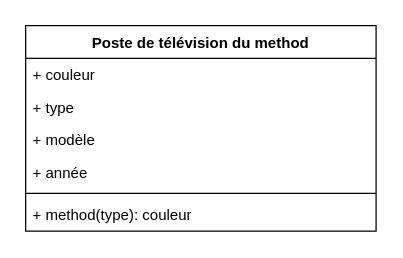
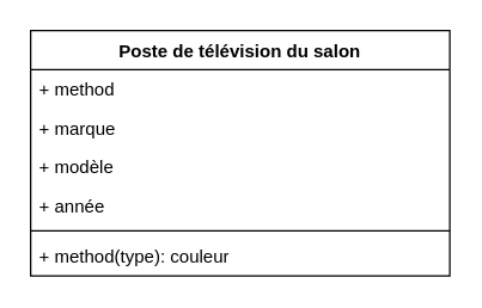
  <mxCell id="0" />
  <mxCell id="1" parent="0" />
- <mxCell id="2" value="Poste de télévision du method" style="swimlane;fontStyle=1;align=center;verticalAlign=top;childLayout=stackLayout;horizontal=1;startSize=26;horizontalStack=0;resizeParent=1;resizeParentMax=0;resizeLast=0;collapsible=1;marginBottom=0;whiteSpace=wrap;html=1;" vertex="1" parent="1"><mxGeometry x="20" y="20" width="280" height="164" as="geometry" /></mxCell>
- <mxCell id="3" value="+ couleur&lt;table&gt;&lt;tbody&gt;&lt;tr&gt;&lt;td&gt;&lt;br&gt;&lt;/td&gt;&lt;td&gt;&lt;br&gt;&lt;/td&gt;&lt;td&gt;&lt;br&gt;&lt;/td&gt;&lt;td&gt;&lt;br&gt;&lt;/td&gt;&lt;td&gt;&lt;br&gt;&lt;/td&gt;&lt;td&gt;&lt;br&gt;&lt;/td&gt;&lt;/tr&gt;&lt;tr&gt;&lt;td&gt;&lt;br&gt;&lt;/td&gt;&lt;td&gt;&lt;br&gt;&lt;/td&gt;&lt;td&gt;&lt;br&gt;&lt;/td&gt;&lt;td&gt;&lt;br&gt;&lt;/td&gt;&lt;td&gt;&lt;br&gt;&lt;/td&gt;&lt;td&gt;&lt;br&gt;&lt;/td&gt;&lt;/tr&gt;&lt;/tbody&gt;&lt;/table&gt;" style="text;strokeColor=none;fillColor=none;align=left;verticalAlign=top;spacingLeft=4;spacingRight=4;overflow=hidden;rotatable=0;points=[[0,0.5],[1,0.5]];portConstraint=eastwest;whiteSpace=wrap;html=1;" vertex="1" parent="2"><mxGeometry y="26" width="280" height="26" as="geometry" /></mxCell>
- <mxCell id="4" value="+ type" style="text;strokeColor=none;fillColor=none;align=left;verticalAlign=top;spacingLeft=4;spacingRight=4;overflow=hidden;rotatable=0;points=[[0,0.5],[1,0.5]];portConstraint=eastwest;whiteSpace=wrap;html=1;" vertex="1" parent="2"><mxGeometry y="52" width="280" height="26" as="geometry" /></mxCell>
+ <mxCell id="2" value="Poste de télévision du salon" style="swimlane;fontStyle=1;align=center;verticalAlign=top;childLayout=stackLayout;horizontal=1;startSize=26;horizontalStack=0;resizeParent=1;resizeParentMax=0;resizeLast=0;collapsible=1;marginBottom=0;whiteSpace=wrap;html=1;" vertex="1" parent="1"><mxGeometry x="20" y="20" width="280" height="164" as="geometry" /></mxCell>
+ <mxCell id="3" value="+ method&lt;table&gt;&lt;tbody&gt;&lt;tr&gt;&lt;td&gt;&lt;br&gt;&lt;/td&gt;&lt;td&gt;&lt;br&gt;&lt;/td&gt;&lt;td&gt;&lt;br&gt;&lt;/td&gt;&lt;td&gt;&lt;br&gt;&lt;/td&gt;&lt;td&gt;&lt;br&gt;&lt;/td&gt;&lt;td&gt;&lt;br&gt;&lt;/td&gt;&lt;/tr&gt;&lt;tr&gt;&lt;td&gt;&lt;br&gt;&lt;/td&gt;&lt;td&gt;&lt;br&gt;&lt;/td&gt;&lt;td&gt;&lt;br&gt;&lt;/td&gt;&lt;td&gt;&lt;br&gt;&lt;/td&gt;&lt;td&gt;&lt;br&gt;&lt;/td&gt;&lt;td&gt;&lt;br&gt;&lt;/td&gt;&lt;/tr&gt;&lt;/tbody&gt;&lt;/table&gt;" style="text;strokeColor=none;fillColor=none;align=left;verticalAlign=top;spacingLeft=4;spacingRight=4;overflow=hidden;rotatable=0;points=[[0,0.5],[1,0.5]];portConstraint=eastwest;whiteSpace=wrap;html=1;" vertex="1" parent="2"><mxGeometry y="26" width="280" height="26" as="geometry" /></mxCell>
+ <mxCell id="4" value="+ marque" style="text;strokeColor=none;fillColor=none;align=left;verticalAlign=top;spacingLeft=4;spacingRight=4;overflow=hidden;rotatable=0;points=[[0,0.5],[1,0.5]];portConstraint=eastwest;whiteSpace=wrap;html=1;" vertex="1" parent="2"><mxGeometry y="52" width="280" height="26" as="geometry" /></mxCell>
  <mxCell id="5" value="+ modèle" style="text;strokeColor=none;fillColor=none;align=left;verticalAlign=top;spacingLeft=4;spacingRight=4;overflow=hidden;rotatable=0;points=[[0,0.5],[1,0.5]];portConstraint=eastwest;whiteSpace=wrap;html=1;" vertex="1" parent="2"><mxGeometry y="78" width="280" height="26" as="geometry" /></mxCell>
  <mxCell id="6" value="+ année" style="text;strokeColor=none;fillColor=none;align=left;verticalAlign=top;spacingLeft=4;spacingRight=4;overflow=hidden;rotatable=0;points=[[0,0.5],[1,0.5]];portConstraint=eastwest;whiteSpace=wrap;html=1;" vertex="1" parent="2"><mxGeometry y="104" width="280" height="26" as="geometry" /></mxCell>
  <mxCell id="7" value="" style="line;strokeWidth=1;fillColor=none;align=left;verticalAlign=middle;spacingTop=-1;spacingLeft=3;spacingRight=3;rotatable=0;labelPosition=right;points=[];portConstraint=eastwest;strokeColor=inherit;" vertex="1" parent="2"><mxGeometry y="130" width="280" height="8" as="geometry" /></mxCell>
  <mxCell id="8" value="+ method(type): couleur" style="text;strokeColor=none;fillColor=none;align=left;verticalAlign=top;spacingLeft=4;spacingRight=4;overflow=hidden;rotatable=0;points=[[0,0.5],[1,0.5]];portConstraint=eastwest;whiteSpace=wrap;html=1;" vertex="1" parent="2"><mxGeometry y="138" width="280" height="26" as="geometry" /></mxCell>
